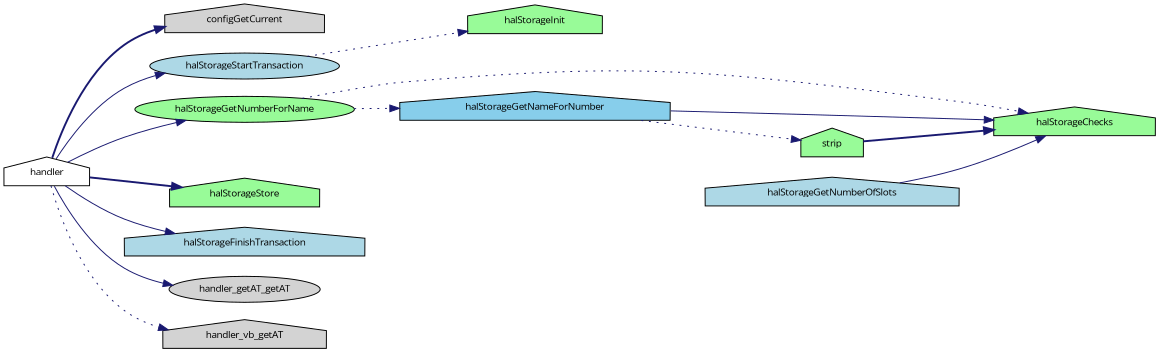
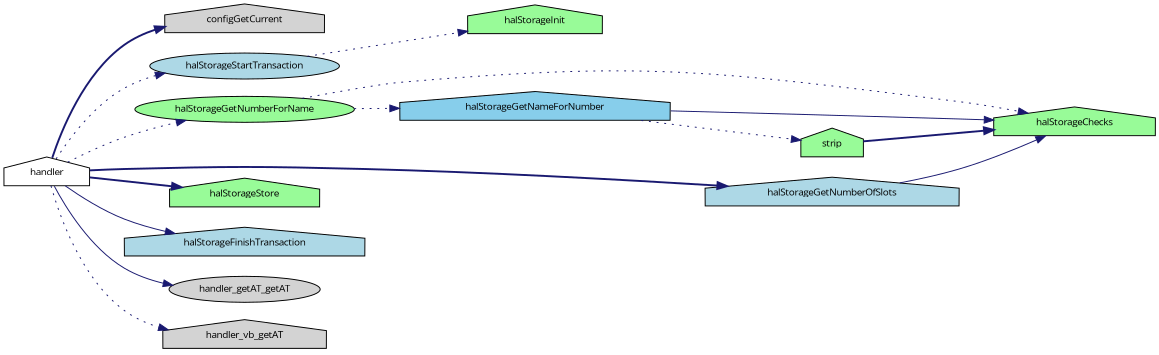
  digraph {
    fontname="Open Sans"
    rankdir=LR
    node [color=black fillcolor=palegreen fontname="Open Sans" fontsize=10 shape=house style=filled]
    edge [color=midnightblue fontname="Open Sans" fontsize=10 labelfontname=Helvetica labelfontsize=10 style=dotted]
    n1 [fillcolor=white height=0.2 label=handler width=0.4]
    n2 [fillcolor=lightgrey height=0.2 label=configGetCurrent width=0.4]
    n3 [fillcolor=lightblue height=0.2 label=halStorageStartTransaction shape=ellipse width=0.4]
    n4 [height=0.2 label=halStorageGetNumberForName shape=ellipse width=0.4]
    n5 [fillcolor=lightblue height=0.2 label=halStorageGetNumberOfSlots width=0.4]
    n6 [height=0.2 label=halStorageStore width=0.4]
    n7 [fillcolor=lightblue height=0.2 label=halStorageFinishTransaction width=0.4]
    n8 [fillcolor=lightgrey height=0.2 label=handler_getAT_getAT shape=ellipse width=0.4]
    n9 [fillcolor=lightgrey height=0.2 label=handler_vb_getAT width=0.4]
    n10 [height=0.2 label=halStorageInit width=0.4]
    n11 [height=0.2 label=halStorageChecks width=0.4]
    n12 [fillcolor=skyblue height=0.2 label=halStorageGetNameForNumber width=0.4]
    n13 [height=0.2 label=strip width=0.4]
    n1 -> n2 [style=bold]
-   n1 -> n3 [style=solid]
-   n1 -> n4 [style=solid]
+   n1 -> n3
+   n1 -> n4
+   n1 -> n5 [style=bold]
    n1 -> n6 [style=bold]
    n1 -> n7 [style=solid]
    n1 -> n8 [style=solid]
    n1 -> n9
    n3 -> n10
    n4 -> n11
    n4 -> n12
    n5 -> n11 [style=solid]
    n12 -> n11 [style=solid]
    n12 -> n13
    n13 -> n11 [style=bold]
  }
